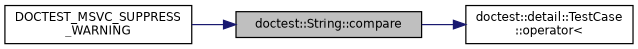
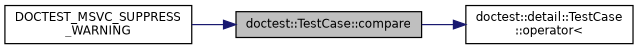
  digraph {
    rankdir=RL
    node [color=black fillcolor=white fontname=Helvetica fontsize=10 shape=record style=filled]
    edge [color=midnightblue dir=back fontname=Helvetica fontsize=10 labelfontname=Helvetica labelfontsize=10 style=solid]
-   n1 [fillcolor=grey75 fontcolor=black height=0.2 label="doctest::String::compare" width=0.4]
+   n1 [fillcolor=grey75 fontcolor=black height=0.2 label="doctest::TestCase::compare" width=0.4]
    n2 [height=0.2 label="DOCTEST_MSVC_SUPPRESS\l_WARNING" width=0.4]
    n3 [height=0.2 label="doctest::detail::TestCase\l::operator\<" width=0.4]
    n1 -> n2
    n3 -> n1
  }
